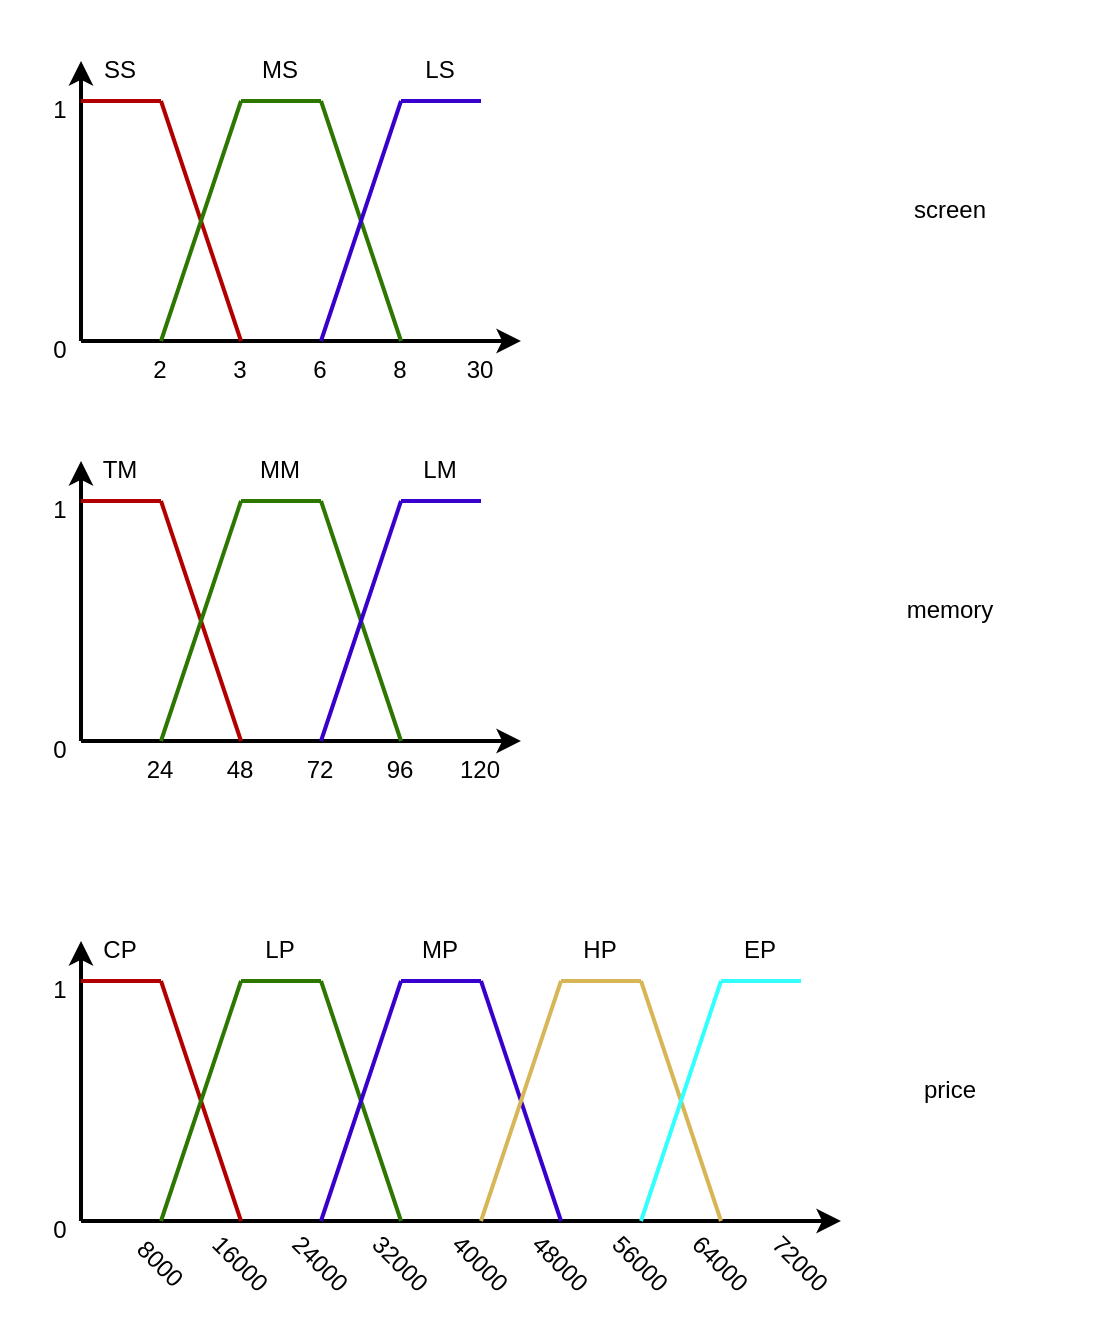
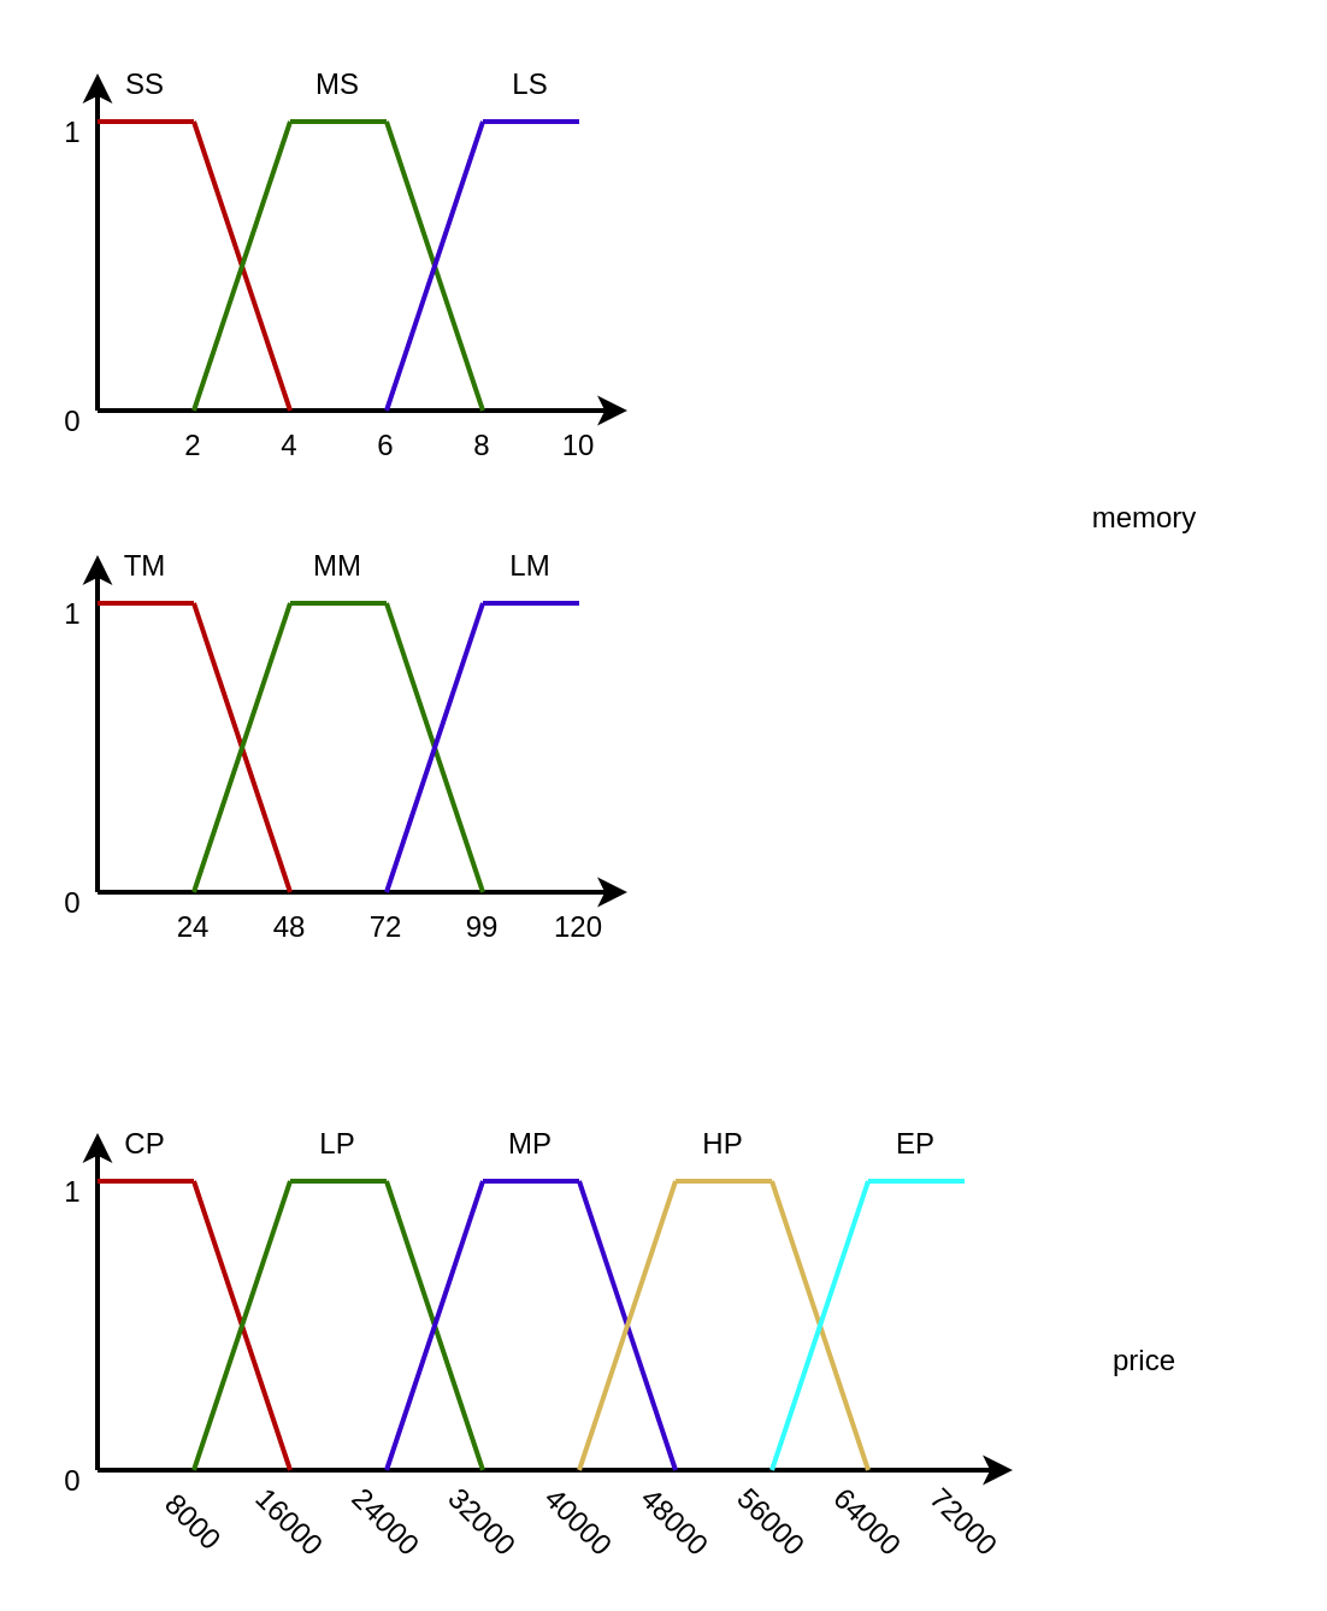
  <mxCell id="0" />
  <mxCell id="1" parent="0" />
  <mxCell id="2" value="" style="endArrow=classic;html=1;rounded=0;strokeWidth=2;" edge="1" parent="1"><mxGeometry width="50" height="50" relative="1" as="geometry"><mxPoint x="40" y="370" as="sourcePoint" /><mxPoint x="40" y="230" as="targetPoint" /></mxGeometry></mxCell>
  <mxCell id="3" value="" style="endArrow=classic;html=1;rounded=0;strokeWidth=2;" edge="1" parent="1"><mxGeometry width="50" height="50" relative="1" as="geometry"><mxPoint x="40" y="370" as="sourcePoint" /><mxPoint x="260" y="370" as="targetPoint" /></mxGeometry></mxCell>
  <mxCell id="4" value="0" style="text;html=1;strokeColor=none;fillColor=none;align=center;verticalAlign=middle;whiteSpace=wrap;rounded=0;" vertex="1" parent="1"><mxGeometry x="20" y="360" width="20" height="30" as="geometry" /></mxCell>
  <mxCell id="5" value="1" style="text;html=1;strokeColor=none;fillColor=none;align=center;verticalAlign=middle;whiteSpace=wrap;rounded=0;" vertex="1" parent="1"><mxGeometry x="20" y="240" width="20" height="30" as="geometry" /></mxCell>
  <mxCell id="6" value="" style="endArrow=none;html=1;rounded=0;fillColor=#e51400;strokeColor=#B20000;strokeWidth=2;" edge="1" parent="1"><mxGeometry width="50" height="50" relative="1" as="geometry"><mxPoint x="40" y="250" as="sourcePoint" /><mxPoint x="80" y="250" as="targetPoint" /></mxGeometry></mxCell>
  <mxCell id="7" value="" style="endArrow=none;html=1;rounded=0;fillColor=#e51400;strokeColor=#B20000;strokeWidth=2;" edge="1" parent="1"><mxGeometry width="50" height="50" relative="1" as="geometry"><mxPoint x="80" y="250" as="sourcePoint" /><mxPoint x="120" y="370" as="targetPoint" /></mxGeometry></mxCell>
  <mxCell id="8" value="" style="endArrow=none;html=1;rounded=0;strokeWidth=2;fillColor=#60a917;strokeColor=#2D7600;" edge="1" parent="1"><mxGeometry width="50" height="50" relative="1" as="geometry"><mxPoint x="120" y="250" as="sourcePoint" /><mxPoint x="80" y="370" as="targetPoint" /></mxGeometry></mxCell>
  <mxCell id="9" value="" style="endArrow=none;html=1;rounded=0;strokeWidth=2;fillColor=#60a917;strokeColor=#2D7600;" edge="1" parent="1"><mxGeometry width="50" height="50" relative="1" as="geometry"><mxPoint x="160" y="250" as="sourcePoint" /><mxPoint x="200" y="370" as="targetPoint" /></mxGeometry></mxCell>
  <mxCell id="10" value="" style="endArrow=none;html=1;rounded=0;strokeWidth=2;fillColor=#60a917;strokeColor=#2D7600;" edge="1" parent="1"><mxGeometry width="50" height="50" relative="1" as="geometry"><mxPoint x="120" y="250" as="sourcePoint" /><mxPoint x="160" y="250" as="targetPoint" /></mxGeometry></mxCell>
  <mxCell id="11" value="" style="endArrow=none;html=1;rounded=0;strokeWidth=2;fillColor=#6a00ff;strokeColor=#3700CC;" edge="1" parent="1"><mxGeometry width="50" height="50" relative="1" as="geometry"><mxPoint x="200" y="250" as="sourcePoint" /><mxPoint x="160" y="370" as="targetPoint" /></mxGeometry></mxCell>
  <mxCell id="12" value="" style="endArrow=none;html=1;rounded=0;strokeWidth=2;fillColor=#6a00ff;strokeColor=#3700CC;" edge="1" parent="1"><mxGeometry width="50" height="50" relative="1" as="geometry"><mxPoint x="240" y="250" as="sourcePoint" /><mxPoint x="200" y="250" as="targetPoint" /></mxGeometry></mxCell>
  <mxCell id="13" value="24" style="text;html=1;strokeColor=none;fillColor=none;align=center;verticalAlign=middle;whiteSpace=wrap;rounded=0;" vertex="1" parent="1"><mxGeometry x="70" y="370" width="20" height="30" as="geometry" /></mxCell>
  <mxCell id="14" value="48" style="text;html=1;strokeColor=none;fillColor=none;align=center;verticalAlign=middle;whiteSpace=wrap;rounded=0;" vertex="1" parent="1"><mxGeometry x="110" y="370" width="20" height="30" as="geometry" /></mxCell>
  <mxCell id="15" value="72" style="text;html=1;strokeColor=none;fillColor=none;align=center;verticalAlign=middle;whiteSpace=wrap;rounded=0;" vertex="1" parent="1"><mxGeometry x="150" y="370" width="20" height="30" as="geometry" /></mxCell>
- <mxCell id="16" value="96" style="text;html=1;strokeColor=none;fillColor=none;align=center;verticalAlign=middle;whiteSpace=wrap;rounded=0;" vertex="1" parent="1"><mxGeometry x="190" y="370" width="20" height="30" as="geometry" /></mxCell>
- <mxCell id="17" value="memory" style="text;html=1;strokeColor=none;fillColor=none;align=center;verticalAlign=middle;whiteSpace=wrap;rounded=0;" vertex="1" parent="1"><mxGeometry x="421" y="290" width="108" height="30" as="geometry" /></mxCell>
+ <mxCell id="16" value="99" style="text;html=1;strokeColor=none;fillColor=none;align=center;verticalAlign=middle;whiteSpace=wrap;rounded=0;" vertex="1" parent="1"><mxGeometry x="190" y="370" width="20" height="30" as="geometry" /></mxCell>
+ <mxCell id="17" value="memory" style="text;html=1;strokeColor=none;fillColor=none;align=center;verticalAlign=middle;whiteSpace=wrap;rounded=0;" vertex="1" parent="1"><mxGeometry x="421" y="200" width="108" height="30" as="geometry" /></mxCell>
  <mxCell id="18" value="" style="endArrow=classic;html=1;rounded=0;strokeWidth=2;" edge="1" parent="1"><mxGeometry width="50" height="50" relative="1" as="geometry"><mxPoint x="40" y="170" as="sourcePoint" /><mxPoint x="40" y="30" as="targetPoint" /></mxGeometry></mxCell>
  <mxCell id="19" value="" style="endArrow=classic;html=1;rounded=0;strokeWidth=2;" edge="1" parent="1"><mxGeometry width="50" height="50" relative="1" as="geometry"><mxPoint x="40" y="170" as="sourcePoint" /><mxPoint x="260" y="170" as="targetPoint" /></mxGeometry></mxCell>
  <mxCell id="20" value="0" style="text;html=1;strokeColor=none;fillColor=none;align=center;verticalAlign=middle;whiteSpace=wrap;rounded=0;" vertex="1" parent="1"><mxGeometry x="20" y="160" width="20" height="30" as="geometry" /></mxCell>
  <mxCell id="21" value="1" style="text;html=1;strokeColor=none;fillColor=none;align=center;verticalAlign=middle;whiteSpace=wrap;rounded=0;" vertex="1" parent="1"><mxGeometry x="20" y="40" width="20" height="30" as="geometry" /></mxCell>
  <mxCell id="22" value="" style="endArrow=none;html=1;rounded=0;fillColor=#e51400;strokeColor=#B20000;strokeWidth=2;" edge="1" parent="1"><mxGeometry width="50" height="50" relative="1" as="geometry"><mxPoint x="40" y="50" as="sourcePoint" /><mxPoint x="80" y="50" as="targetPoint" /></mxGeometry></mxCell>
  <mxCell id="23" value="" style="endArrow=none;html=1;rounded=0;fillColor=#e51400;strokeColor=#B20000;strokeWidth=2;" edge="1" parent="1"><mxGeometry width="50" height="50" relative="1" as="geometry"><mxPoint x="80" y="50" as="sourcePoint" /><mxPoint x="120" y="170" as="targetPoint" /></mxGeometry></mxCell>
  <mxCell id="24" value="" style="endArrow=none;html=1;rounded=0;strokeWidth=2;fillColor=#60a917;strokeColor=#2D7600;" edge="1" parent="1"><mxGeometry width="50" height="50" relative="1" as="geometry"><mxPoint x="120" y="50" as="sourcePoint" /><mxPoint x="80" y="170" as="targetPoint" /></mxGeometry></mxCell>
  <mxCell id="25" value="" style="endArrow=none;html=1;rounded=0;strokeWidth=2;fillColor=#60a917;strokeColor=#2D7600;" edge="1" parent="1"><mxGeometry width="50" height="50" relative="1" as="geometry"><mxPoint x="160" y="50" as="sourcePoint" /><mxPoint x="200" y="170" as="targetPoint" /></mxGeometry></mxCell>
  <mxCell id="26" value="" style="endArrow=none;html=1;rounded=0;strokeWidth=2;fillColor=#60a917;strokeColor=#2D7600;" edge="1" parent="1"><mxGeometry width="50" height="50" relative="1" as="geometry"><mxPoint x="120" y="50" as="sourcePoint" /><mxPoint x="160" y="50" as="targetPoint" /></mxGeometry></mxCell>
  <mxCell id="27" value="" style="endArrow=none;html=1;rounded=0;strokeWidth=2;fillColor=#6a00ff;strokeColor=#3700CC;" edge="1" parent="1"><mxGeometry width="50" height="50" relative="1" as="geometry"><mxPoint x="200" y="50" as="sourcePoint" /><mxPoint x="160" y="170" as="targetPoint" /></mxGeometry></mxCell>
  <mxCell id="28" value="" style="endArrow=none;html=1;rounded=0;strokeWidth=2;fillColor=#6a00ff;strokeColor=#3700CC;" edge="1" parent="1"><mxGeometry width="50" height="50" relative="1" as="geometry"><mxPoint x="240" y="50" as="sourcePoint" /><mxPoint x="200" y="50" as="targetPoint" /></mxGeometry></mxCell>
  <mxCell id="29" value="2" style="text;html=1;strokeColor=none;fillColor=none;align=center;verticalAlign=middle;whiteSpace=wrap;rounded=0;" vertex="1" parent="1"><mxGeometry x="70" y="170" width="20" height="30" as="geometry" /></mxCell>
- <mxCell id="30" value="3" style="text;html=1;strokeColor=none;fillColor=none;align=center;verticalAlign=middle;whiteSpace=wrap;rounded=0;" vertex="1" parent="1"><mxGeometry x="110" y="170" width="20" height="30" as="geometry" /></mxCell>
+ <mxCell id="30" value="4" style="text;html=1;strokeColor=none;fillColor=none;align=center;verticalAlign=middle;whiteSpace=wrap;rounded=0;" vertex="1" parent="1"><mxGeometry x="110" y="170" width="20" height="30" as="geometry" /></mxCell>
  <mxCell id="31" value="6" style="text;html=1;strokeColor=none;fillColor=none;align=center;verticalAlign=middle;whiteSpace=wrap;rounded=0;" vertex="1" parent="1"><mxGeometry x="150" y="170" width="20" height="30" as="geometry" /></mxCell>
  <mxCell id="32" value="8" style="text;html=1;strokeColor=none;fillColor=none;align=center;verticalAlign=middle;whiteSpace=wrap;rounded=0;" vertex="1" parent="1"><mxGeometry x="190" y="170" width="20" height="30" as="geometry" /></mxCell>
- <mxCell id="33" value="screen" style="text;html=1;strokeColor=none;fillColor=none;align=center;verticalAlign=middle;whiteSpace=wrap;rounded=0;" vertex="1" parent="1"><mxGeometry x="421" y="90" width="108" height="30" as="geometry" /></mxCell>
  <mxCell id="34" value="TM" style="text;html=1;strokeColor=none;fillColor=none;align=center;verticalAlign=middle;whiteSpace=wrap;rounded=0;" vertex="1" parent="1"><mxGeometry x="50" y="220" width="20" height="30" as="geometry" /></mxCell>
  <mxCell id="35" value="MM" style="text;html=1;strokeColor=none;fillColor=none;align=center;verticalAlign=middle;whiteSpace=wrap;rounded=0;" vertex="1" parent="1"><mxGeometry x="130" y="220" width="20" height="30" as="geometry" /></mxCell>
  <mxCell id="36" value="LM" style="text;html=1;strokeColor=none;fillColor=none;align=center;verticalAlign=middle;whiteSpace=wrap;rounded=0;" vertex="1" parent="1"><mxGeometry x="210" y="220" width="20" height="30" as="geometry" /></mxCell>
  <mxCell id="37" value="SS" style="text;html=1;strokeColor=none;fillColor=none;align=center;verticalAlign=middle;whiteSpace=wrap;rounded=0;" vertex="1" parent="1"><mxGeometry x="50" y="20" width="20" height="30" as="geometry" /></mxCell>
  <mxCell id="38" value="MS" style="text;html=1;strokeColor=none;fillColor=none;align=center;verticalAlign=middle;whiteSpace=wrap;rounded=0;" vertex="1" parent="1"><mxGeometry x="130" y="20" width="20" height="30" as="geometry" /></mxCell>
  <mxCell id="39" value="LS" style="text;html=1;strokeColor=none;fillColor=none;align=center;verticalAlign=middle;whiteSpace=wrap;rounded=0;" vertex="1" parent="1"><mxGeometry x="210" y="20" width="20" height="30" as="geometry" /></mxCell>
  <mxCell id="40" value="" style="endArrow=classic;html=1;rounded=0;strokeWidth=2;" edge="1" parent="1"><mxGeometry width="50" height="50" relative="1" as="geometry"><mxPoint x="40" y="610" as="sourcePoint" /><mxPoint x="40" y="470" as="targetPoint" /></mxGeometry></mxCell>
  <mxCell id="41" value="" style="endArrow=classic;html=1;rounded=0;strokeWidth=2;" edge="1" parent="1"><mxGeometry width="50" height="50" relative="1" as="geometry"><mxPoint x="40" y="610" as="sourcePoint" /><mxPoint x="420" y="610" as="targetPoint" /></mxGeometry></mxCell>
  <mxCell id="42" value="0" style="text;html=1;strokeColor=none;fillColor=none;align=center;verticalAlign=middle;whiteSpace=wrap;rounded=0;" vertex="1" parent="1"><mxGeometry x="20" y="600" width="20" height="30" as="geometry" /></mxCell>
  <mxCell id="43" value="1" style="text;html=1;strokeColor=none;fillColor=none;align=center;verticalAlign=middle;whiteSpace=wrap;rounded=0;" vertex="1" parent="1"><mxGeometry x="20" y="480" width="20" height="30" as="geometry" /></mxCell>
  <mxCell id="44" value="" style="endArrow=none;html=1;rounded=0;fillColor=#e51400;strokeColor=#B20000;strokeWidth=2;" edge="1" parent="1"><mxGeometry width="50" height="50" relative="1" as="geometry"><mxPoint x="40" y="490" as="sourcePoint" /><mxPoint x="80" y="490" as="targetPoint" /></mxGeometry></mxCell>
  <mxCell id="45" value="" style="endArrow=none;html=1;rounded=0;fillColor=#e51400;strokeColor=#B20000;strokeWidth=2;" edge="1" parent="1"><mxGeometry width="50" height="50" relative="1" as="geometry"><mxPoint x="80" y="490" as="sourcePoint" /><mxPoint x="120" y="610" as="targetPoint" /></mxGeometry></mxCell>
  <mxCell id="46" value="" style="endArrow=none;html=1;rounded=0;strokeWidth=2;fillColor=#60a917;strokeColor=#2D7600;" edge="1" parent="1"><mxGeometry width="50" height="50" relative="1" as="geometry"><mxPoint x="120" y="490" as="sourcePoint" /><mxPoint x="80" y="610" as="targetPoint" /></mxGeometry></mxCell>
  <mxCell id="47" value="" style="endArrow=none;html=1;rounded=0;strokeWidth=2;fillColor=#60a917;strokeColor=#2D7600;" edge="1" parent="1"><mxGeometry width="50" height="50" relative="1" as="geometry"><mxPoint x="160" y="490" as="sourcePoint" /><mxPoint x="200" y="610" as="targetPoint" /></mxGeometry></mxCell>
  <mxCell id="48" value="" style="endArrow=none;html=1;rounded=0;strokeWidth=2;fillColor=#60a917;strokeColor=#2D7600;" edge="1" parent="1"><mxGeometry width="50" height="50" relative="1" as="geometry"><mxPoint x="120" y="490" as="sourcePoint" /><mxPoint x="160" y="490" as="targetPoint" /></mxGeometry></mxCell>
  <mxCell id="49" value="" style="endArrow=none;html=1;rounded=0;strokeWidth=2;fillColor=#6a00ff;strokeColor=#3700CC;" edge="1" parent="1"><mxGeometry width="50" height="50" relative="1" as="geometry"><mxPoint x="200" y="490" as="sourcePoint" /><mxPoint x="160" y="610" as="targetPoint" /></mxGeometry></mxCell>
  <mxCell id="50" value="" style="endArrow=none;html=1;rounded=0;strokeWidth=2;fillColor=#6a00ff;strokeColor=#3700CC;" edge="1" parent="1"><mxGeometry width="50" height="50" relative="1" as="geometry"><mxPoint x="240" y="490" as="sourcePoint" /><mxPoint x="200" y="490" as="targetPoint" /></mxGeometry></mxCell>
  <mxCell id="51" value="8000" style="text;html=1;strokeColor=none;fillColor=none;align=center;verticalAlign=middle;whiteSpace=wrap;rounded=0;rotation=45;" vertex="1" parent="1"><mxGeometry x="70" y="617" width="20" height="30" as="geometry" /></mxCell>
  <mxCell id="52" value="16000" style="text;html=1;strokeColor=none;fillColor=none;align=center;verticalAlign=middle;whiteSpace=wrap;rounded=0;rotation=45;" vertex="1" parent="1"><mxGeometry x="110" y="617" width="20" height="30" as="geometry" /></mxCell>
  <mxCell id="53" value="24000" style="text;html=1;strokeColor=none;fillColor=none;align=center;verticalAlign=middle;whiteSpace=wrap;rounded=0;rotation=45;" vertex="1" parent="1"><mxGeometry x="150" y="617" width="20" height="30" as="geometry" /></mxCell>
  <mxCell id="54" value="32000" style="text;html=1;strokeColor=none;fillColor=none;align=center;verticalAlign=middle;whiteSpace=wrap;rounded=0;rotation=45;" vertex="1" parent="1"><mxGeometry x="190" y="617" width="20" height="30" as="geometry" /></mxCell>
- <mxCell id="55" value="price" style="text;html=1;strokeColor=none;fillColor=none;align=center;verticalAlign=middle;whiteSpace=wrap;rounded=0;" vertex="1" parent="1"><mxGeometry x="421" y="530" width="108" height="30" as="geometry" /></mxCell>
+ <mxCell id="55" value="price" style="text;html=1;strokeColor=none;fillColor=none;align=center;verticalAlign=middle;whiteSpace=wrap;rounded=0;" vertex="1" parent="1"><mxGeometry x="421" y="550" width="108" height="30" as="geometry" /></mxCell>
  <mxCell id="56" value="CP" style="text;html=1;strokeColor=none;fillColor=none;align=center;verticalAlign=middle;whiteSpace=wrap;rounded=0;" vertex="1" parent="1"><mxGeometry x="50" y="460" width="20" height="30" as="geometry" /></mxCell>
  <mxCell id="57" value="LP" style="text;html=1;strokeColor=none;fillColor=none;align=center;verticalAlign=middle;whiteSpace=wrap;rounded=0;" vertex="1" parent="1"><mxGeometry x="130" y="460" width="20" height="30" as="geometry" /></mxCell>
  <mxCell id="58" value="MP" style="text;html=1;strokeColor=none;fillColor=none;align=center;verticalAlign=middle;whiteSpace=wrap;rounded=0;" vertex="1" parent="1"><mxGeometry x="210" y="460" width="20" height="30" as="geometry" /></mxCell>
  <mxCell id="59" value="" style="endArrow=none;html=1;rounded=0;strokeWidth=2;fillColor=#6a00ff;strokeColor=#3700CC;" edge="1" parent="1"><mxGeometry width="50" height="50" relative="1" as="geometry"><mxPoint x="240" y="490" as="sourcePoint" /><mxPoint x="280" y="610" as="targetPoint" /></mxGeometry></mxCell>
  <mxCell id="60" value="" style="endArrow=none;html=1;rounded=0;strokeWidth=2;fillColor=#fff2cc;strokeColor=#d6b656;gradientColor=#ffd966;" edge="1" parent="1"><mxGeometry width="50" height="50" relative="1" as="geometry"><mxPoint x="280" y="490" as="sourcePoint" /><mxPoint x="240" y="610" as="targetPoint" /></mxGeometry></mxCell>
  <mxCell id="61" value="" style="endArrow=none;html=1;rounded=0;strokeWidth=2;fillColor=#fff2cc;strokeColor=#d6b656;gradientColor=#ffd966;" edge="1" parent="1"><mxGeometry width="50" height="50" relative="1" as="geometry"><mxPoint x="320" y="490" as="sourcePoint" /><mxPoint x="360" y="610" as="targetPoint" /></mxGeometry></mxCell>
  <mxCell id="62" value="" style="endArrow=none;html=1;rounded=0;strokeWidth=2;fillColor=#fff2cc;strokeColor=#d6b656;gradientColor=#ffd966;" edge="1" parent="1"><mxGeometry width="50" height="50" relative="1" as="geometry"><mxPoint x="280" y="490" as="sourcePoint" /><mxPoint x="320" y="490" as="targetPoint" /></mxGeometry></mxCell>
  <mxCell id="63" value="" style="endArrow=none;html=1;rounded=0;strokeWidth=2;fillColor=#e1d5e7;strokeColor=#33FFFF;" edge="1" parent="1"><mxGeometry width="50" height="50" relative="1" as="geometry"><mxPoint x="360" y="490" as="sourcePoint" /><mxPoint x="320" y="610" as="targetPoint" /></mxGeometry></mxCell>
  <mxCell id="64" value="" style="endArrow=none;html=1;rounded=0;strokeWidth=2;fillColor=#e1d5e7;strokeColor=#33FFFF;" edge="1" parent="1"><mxGeometry width="50" height="50" relative="1" as="geometry"><mxPoint x="360" y="490" as="sourcePoint" /><mxPoint x="400" y="490" as="targetPoint" /></mxGeometry></mxCell>
  <mxCell id="65" value="HP" style="text;html=1;strokeColor=none;fillColor=none;align=center;verticalAlign=middle;whiteSpace=wrap;rounded=0;" vertex="1" parent="1"><mxGeometry x="290" y="460" width="20" height="30" as="geometry" /></mxCell>
  <mxCell id="66" value="EP" style="text;html=1;strokeColor=none;fillColor=none;align=center;verticalAlign=middle;whiteSpace=wrap;rounded=0;" vertex="1" parent="1"><mxGeometry x="370" y="460" width="20" height="30" as="geometry" /></mxCell>
  <mxCell id="67" value="40000" style="text;html=1;strokeColor=none;fillColor=none;align=center;verticalAlign=middle;whiteSpace=wrap;rounded=0;rotation=45;" vertex="1" parent="1"><mxGeometry x="230" y="617" width="20" height="30" as="geometry" /></mxCell>
  <mxCell id="68" value="48000" style="text;html=1;strokeColor=none;fillColor=none;align=center;verticalAlign=middle;whiteSpace=wrap;rounded=0;rotation=45;" vertex="1" parent="1"><mxGeometry x="270" y="617" width="20" height="30" as="geometry" /></mxCell>
  <mxCell id="69" value="56000" style="text;html=1;strokeColor=none;fillColor=none;align=center;verticalAlign=middle;whiteSpace=wrap;rounded=0;rotation=45;" vertex="1" parent="1"><mxGeometry x="310" y="617" width="20" height="30" as="geometry" /></mxCell>
  <mxCell id="70" value="64000" style="text;html=1;strokeColor=none;fillColor=none;align=center;verticalAlign=middle;whiteSpace=wrap;rounded=0;rotation=45;" vertex="1" parent="1"><mxGeometry x="350" y="617" width="20" height="30" as="geometry" /></mxCell>
- <mxCell id="71" value="30" style="text;html=1;strokeColor=none;fillColor=none;align=center;verticalAlign=middle;whiteSpace=wrap;rounded=0;" vertex="1" parent="1"><mxGeometry x="230" y="170" width="20" height="30" as="geometry" /></mxCell>
+ <mxCell id="71" value="10" style="text;html=1;strokeColor=none;fillColor=none;align=center;verticalAlign=middle;whiteSpace=wrap;rounded=0;" vertex="1" parent="1"><mxGeometry x="230" y="170" width="20" height="30" as="geometry" /></mxCell>
  <mxCell id="72" value="120" style="text;html=1;strokeColor=none;fillColor=none;align=center;verticalAlign=middle;whiteSpace=wrap;rounded=0;" vertex="1" parent="1"><mxGeometry x="230" y="370" width="20" height="30" as="geometry" /></mxCell>
  <mxCell id="73" value="72000" style="text;html=1;strokeColor=none;fillColor=none;align=center;verticalAlign=middle;whiteSpace=wrap;rounded=0;rotation=45;" vertex="1" parent="1"><mxGeometry x="390" y="617" width="20" height="30" as="geometry" /></mxCell>
